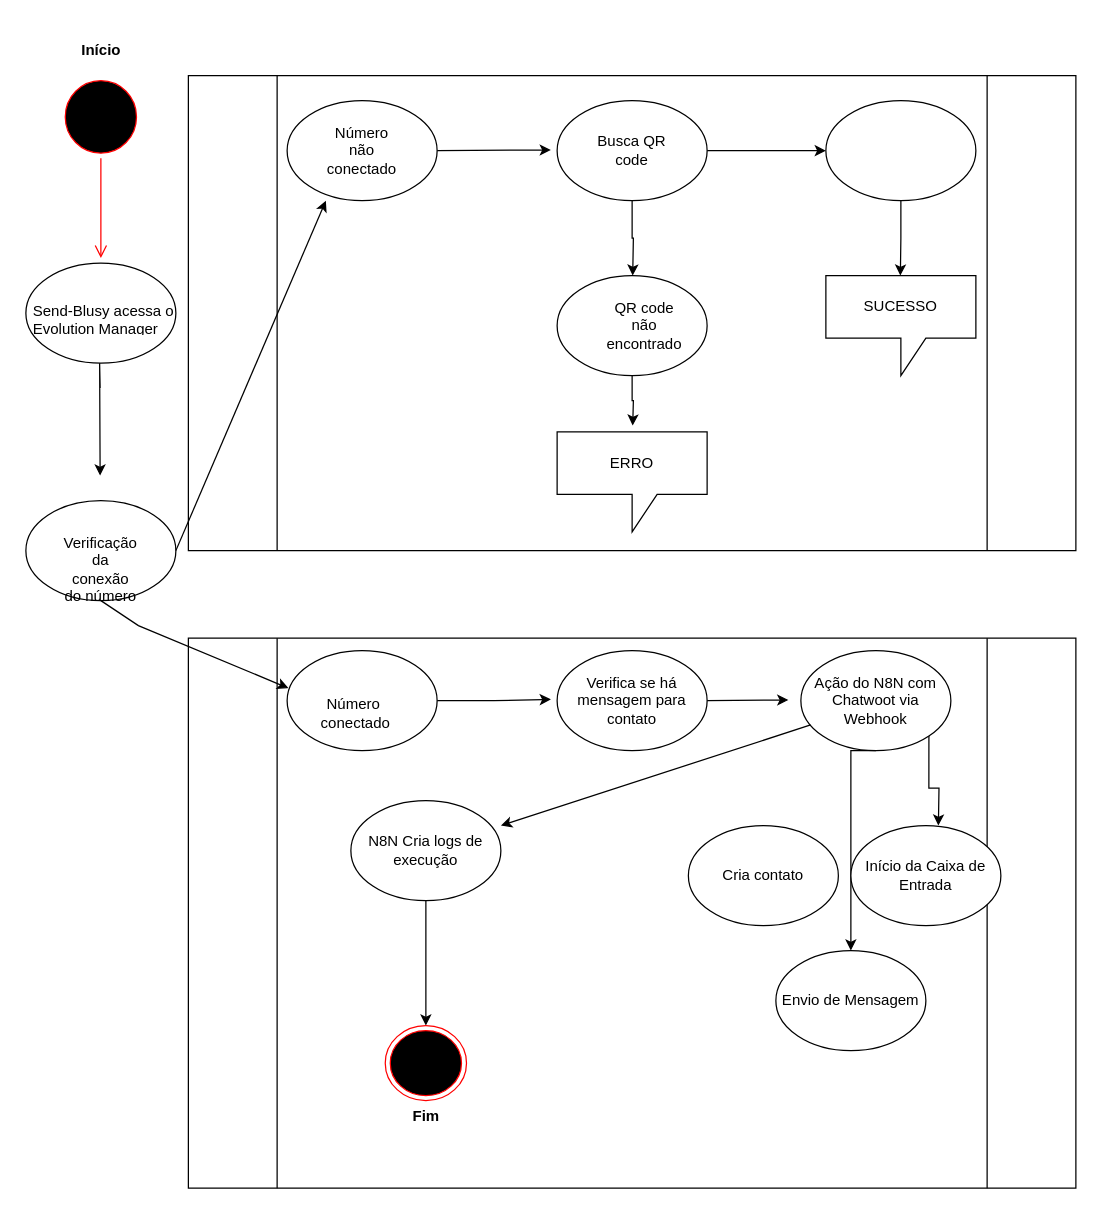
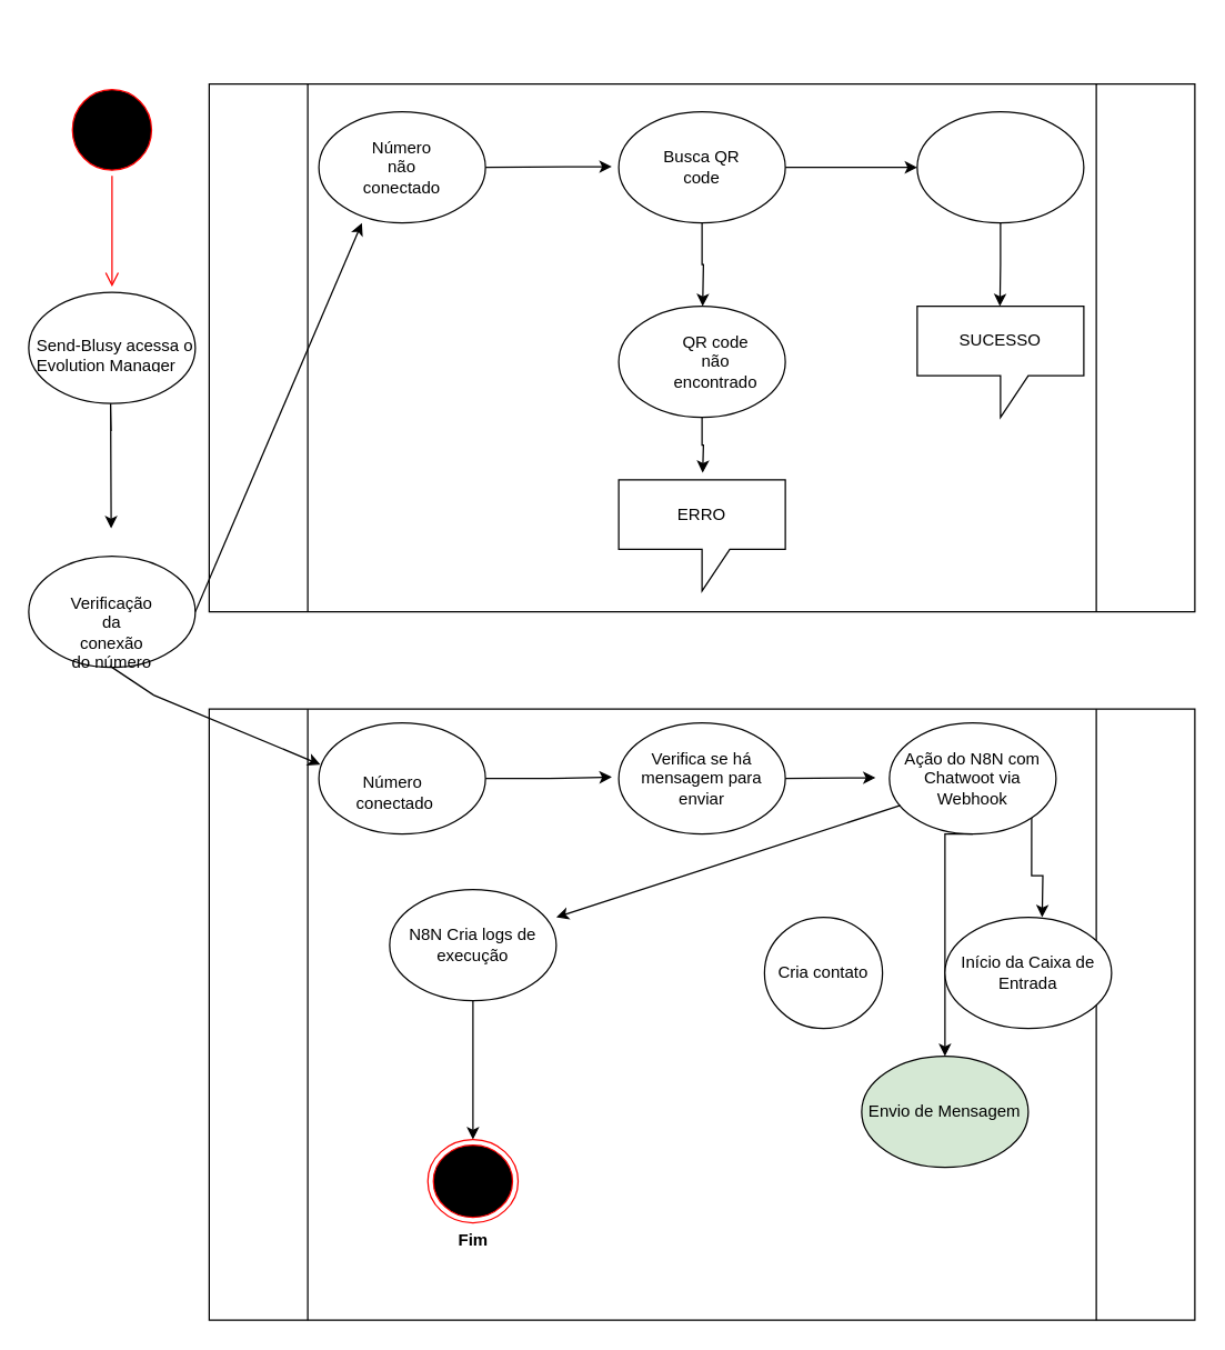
  <mxCell id="0" />
  <mxCell id="1" parent="0" />
  <mxCell id="2" value="" style="shape=process;whiteSpace=wrap;html=1;backgroundOutline=1;movable=0;resizable=0;rotatable=0;deletable=0;editable=0;locked=1;connectable=0;" vertex="1" parent="1"><mxGeometry x="150" y="60" width="710" height="380" as="geometry" /></mxCell>
  <mxCell id="3" value="" style="ellipse;whiteSpace=wrap;html=1;" vertex="1" parent="1"><mxGeometry x="20" y="210" width="120" height="80" as="geometry" /></mxCell>
- <mxCell id="4" value="Início" style="text;align=center;fontStyle=1;verticalAlign=middle;spacingLeft=3;spacingRight=3;strokeColor=none;rotatable=0;points=[[0,0.5],[1,0.5]];portConstraint=eastwest;html=1;" vertex="1" parent="1"><mxGeometry x="25" y="20" width="110" height="40" as="geometry" /></mxCell>
  <mxCell id="5" value="" style="ellipse;html=1;shape=startState;fillColor=#000000;strokeColor=#ff0000;" vertex="1" parent="1"><mxGeometry x="47.5" y="60" width="65" height="66" as="geometry" /></mxCell>
  <mxCell id="6" value="" style="edgeStyle=orthogonalEdgeStyle;html=1;verticalAlign=bottom;endArrow=open;endSize=8;strokeColor=#ff0000;rounded=0;" edge="1" source="5" parent="1"><mxGeometry relative="1" as="geometry"><mxPoint x="80" y="206" as="targetPoint" /></mxGeometry></mxCell>
  <mxCell id="7" value="Send-Blusy acessa o Evolution Manager" style="text;strokeColor=none;fillColor=none;spacingLeft=4;spacingRight=4;overflow=hidden;rotatable=0;points=[[0,0.5],[1,0.5]];portConstraint=eastwest;fontSize=12;whiteSpace=wrap;html=1;" vertex="1" parent="1"><mxGeometry x="20" y="235" width="160" height="30" as="geometry" /></mxCell>
  <mxCell id="8" value="" style="endArrow=classic;html=1;rounded=0;" edge="1" parent="1"><mxGeometry width="50" height="50" relative="1" as="geometry"><mxPoint x="79.41" y="310" as="sourcePoint" /><mxPoint x="79.41" y="380" as="targetPoint" /><Array as="points"><mxPoint x="79" y="290" /></Array></mxGeometry></mxCell>
  <mxCell id="9" value="" style="ellipse;whiteSpace=wrap;html=1;" vertex="1" parent="1"><mxGeometry x="20" y="400" width="120" height="80" as="geometry" /></mxCell>
  <mxCell id="10" value="Verificação da conexão do número" style="text;html=1;align=center;verticalAlign=middle;whiteSpace=wrap;rounded=0;" vertex="1" parent="1"><mxGeometry x="50" y="440" width="60" height="30" as="geometry" /></mxCell>
  <mxCell id="11" value="" style="endArrow=classic;html=1;rounded=0;exitX=1;exitY=0.5;exitDx=0;exitDy=0;" edge="1" parent="1" source="9"><mxGeometry x="0.929" y="-30" width="50" height="50" relative="1" as="geometry"><mxPoint x="150" y="440" as="sourcePoint" /><mxPoint x="260" y="160" as="targetPoint" /><mxPoint as="offset" /></mxGeometry></mxCell>
  <mxCell id="12" style="edgeStyle=orthogonalEdgeStyle;rounded=0;orthogonalLoop=1;jettySize=auto;html=1;exitX=1;exitY=0.5;exitDx=0;exitDy=0;" edge="1" parent="1" source="13"><mxGeometry relative="1" as="geometry"><mxPoint x="440" y="119.471" as="targetPoint" /></mxGeometry></mxCell>
  <mxCell id="13" value="" style="ellipse;whiteSpace=wrap;html=1;" vertex="1" parent="1"><mxGeometry x="229" y="80" width="120" height="80" as="geometry" /></mxCell>
  <mxCell id="14" value="Número não conectado" style="text;html=1;align=center;verticalAlign=middle;whiteSpace=wrap;rounded=0;" vertex="1" parent="1"><mxGeometry x="259" y="105" width="60" height="30" as="geometry" /></mxCell>
  <mxCell id="15" value="" style="shape=process;whiteSpace=wrap;html=1;backgroundOutline=1;movable=0;resizable=0;rotatable=0;deletable=0;editable=0;locked=1;connectable=0;" vertex="1" parent="1"><mxGeometry x="150" y="510" width="710" height="440" as="geometry" /></mxCell>
  <mxCell id="16" style="edgeStyle=orthogonalEdgeStyle;rounded=0;orthogonalLoop=1;jettySize=auto;html=1;exitX=1;exitY=0.5;exitDx=0;exitDy=0;" edge="1" parent="1" source="17"><mxGeometry relative="1" as="geometry"><mxPoint x="440" y="559" as="targetPoint" /></mxGeometry></mxCell>
  <mxCell id="17" value="" style="ellipse;whiteSpace=wrap;html=1;" vertex="1" parent="1"><mxGeometry x="229" y="520" width="120" height="80" as="geometry" /></mxCell>
  <mxCell id="18" value="Número&amp;nbsp; conectado" style="text;html=1;align=center;verticalAlign=middle;whiteSpace=wrap;rounded=0;" vertex="1" parent="1"><mxGeometry x="254" y="555" width="60" height="30" as="geometry" /></mxCell>
  <mxCell id="19" value="" style="endArrow=classic;html=1;rounded=0;exitX=0.5;exitY=1;exitDx=0;exitDy=0;movable=1;resizable=1;rotatable=1;deletable=1;editable=1;locked=0;connectable=1;" edge="1" parent="1" source="9"><mxGeometry width="50" height="50" relative="1" as="geometry"><mxPoint x="80" y="520" as="sourcePoint" /><mxPoint x="230" y="550" as="targetPoint" /><Array as="points"><mxPoint x="110" y="500" /><mxPoint x="230" y="550" /></Array></mxGeometry></mxCell>
  <mxCell id="20" style="edgeStyle=orthogonalEdgeStyle;rounded=0;orthogonalLoop=1;jettySize=auto;html=1;exitX=1;exitY=0.5;exitDx=0;exitDy=0;" edge="1" parent="1" source="22"><mxGeometry relative="1" as="geometry"><mxPoint x="660" y="120" as="targetPoint" /></mxGeometry></mxCell>
  <mxCell id="21" style="edgeStyle=orthogonalEdgeStyle;rounded=0;orthogonalLoop=1;jettySize=auto;html=1;exitX=0.5;exitY=1;exitDx=0;exitDy=0;" edge="1" parent="1" source="22"><mxGeometry relative="1" as="geometry"><mxPoint x="505.471" y="220" as="targetPoint" /></mxGeometry></mxCell>
  <mxCell id="22" value="" style="ellipse;whiteSpace=wrap;html=1;" vertex="1" parent="1"><mxGeometry x="445" y="80" width="120" height="80" as="geometry" /></mxCell>
  <mxCell id="23" value="Busca QR code" style="text;html=1;align=center;verticalAlign=middle;whiteSpace=wrap;rounded=0;" vertex="1" parent="1"><mxGeometry x="475" y="105" width="60" height="30" as="geometry" /></mxCell>
  <mxCell id="24" style="edgeStyle=orthogonalEdgeStyle;rounded=0;orthogonalLoop=1;jettySize=auto;html=1;exitX=0.5;exitY=1;exitDx=0;exitDy=0;" edge="1" parent="1" source="25"><mxGeometry relative="1" as="geometry"><mxPoint x="719.588" y="220" as="targetPoint" /></mxGeometry></mxCell>
  <mxCell id="25" value="" style="ellipse;whiteSpace=wrap;html=1;" vertex="1" parent="1"><mxGeometry x="660" y="80" width="120" height="80" as="geometry" /></mxCell>
  <mxCell id="26" style="edgeStyle=orthogonalEdgeStyle;rounded=0;orthogonalLoop=1;jettySize=auto;html=1;exitX=0.5;exitY=1;exitDx=0;exitDy=0;" edge="1" parent="1" source="27"><mxGeometry relative="1" as="geometry"><mxPoint x="505.471" y="340" as="targetPoint" /></mxGeometry></mxCell>
  <mxCell id="27" value="" style="ellipse;whiteSpace=wrap;html=1;" vertex="1" parent="1"><mxGeometry x="445" y="220" width="120" height="80" as="geometry" /></mxCell>
  <mxCell id="28" value="QR code não encontrado" style="text;html=1;align=center;verticalAlign=middle;whiteSpace=wrap;rounded=0;" vertex="1" parent="1"><mxGeometry x="485" y="245" width="60" height="30" as="geometry" /></mxCell>
  <mxCell id="29" value="ERRO" style="shape=callout;whiteSpace=wrap;html=1;perimeter=calloutPerimeter;" vertex="1" parent="1"><mxGeometry x="445" y="345" width="120" height="80" as="geometry" /></mxCell>
  <mxCell id="30" value="SUCESSO" style="shape=callout;whiteSpace=wrap;html=1;perimeter=calloutPerimeter;" vertex="1" parent="1"><mxGeometry x="660" y="220" width="120" height="80" as="geometry" /></mxCell>
  <mxCell id="31" style="edgeStyle=orthogonalEdgeStyle;rounded=0;orthogonalLoop=1;jettySize=auto;html=1;exitX=1;exitY=0.5;exitDx=0;exitDy=0;" edge="1" parent="1" source="32"><mxGeometry relative="1" as="geometry"><mxPoint x="630" y="559.471" as="targetPoint" /></mxGeometry></mxCell>
- <mxCell id="32" value="Verifica se há mensagem para contato" style="ellipse;whiteSpace=wrap;html=1;" vertex="1" parent="1"><mxGeometry x="445" y="520" width="120" height="80" as="geometry" /></mxCell>
+ <mxCell id="32" value="Verifica se há mensagem para enviar" style="ellipse;whiteSpace=wrap;html=1;" vertex="1" parent="1"><mxGeometry x="445" y="520" width="120" height="80" as="geometry" /></mxCell>
  <mxCell id="33" style="edgeStyle=orthogonalEdgeStyle;rounded=0;orthogonalLoop=1;jettySize=auto;html=1;exitX=1;exitY=1;exitDx=0;exitDy=0;" edge="1" parent="1" source="35"><mxGeometry relative="1" as="geometry"><mxPoint x="750" y="660" as="targetPoint" /></mxGeometry></mxCell>
  <mxCell id="34" style="edgeStyle=orthogonalEdgeStyle;rounded=0;orthogonalLoop=1;jettySize=auto;html=1;exitX=0.5;exitY=1;exitDx=0;exitDy=0;" edge="1" parent="1" source="35"><mxGeometry relative="1" as="geometry"><mxPoint x="680" y="760" as="targetPoint" /><Array as="points"><mxPoint x="680" y="600" /></Array></mxGeometry></mxCell>
  <mxCell id="35" value="Ação do N8N com Chatwoot via Webhook" style="ellipse;whiteSpace=wrap;html=1;" vertex="1" parent="1"><mxGeometry x="640" y="520" width="120" height="80" as="geometry" /></mxCell>
- <mxCell id="36" value="Cria contato" style="ellipse;whiteSpace=wrap;html=1;" vertex="1" parent="1"><mxGeometry x="550" y="660" width="120" height="80" as="geometry" /></mxCell>
- <mxCell id="37" value="Envio de Mensagem" style="ellipse;whiteSpace=wrap;html=1;" vertex="1" parent="1"><mxGeometry x="620" y="760" width="120" height="80" as="geometry" /></mxCell>
+ <mxCell id="36" value="Cria contato" style="ellipse;whiteSpace=wrap;html=1;" vertex="1" parent="1"><mxGeometry x="550" y="660" width="85" height="80" as="geometry" /></mxCell>
+ <mxCell id="37" value="Envio de Mensagem" style="ellipse;whiteSpace=wrap;html=1;fillColor=#d5e8d4;" vertex="1" parent="1"><mxGeometry x="620" y="760" width="120" height="80" as="geometry" /></mxCell>
  <mxCell id="38" value="Início da Caixa de Entrada" style="ellipse;whiteSpace=wrap;html=1;" vertex="1" parent="1"><mxGeometry x="680" y="660" width="120" height="80" as="geometry" /></mxCell>
  <mxCell id="39" value="" style="endArrow=classic;html=1;rounded=0;exitX=0.065;exitY=0.743;exitDx=0;exitDy=0;exitPerimeter=0;" edge="1" parent="1" source="35"><mxGeometry width="50" height="50" relative="1" as="geometry"><mxPoint x="420" y="680" as="sourcePoint" /><mxPoint x="400" y="660" as="targetPoint" /></mxGeometry></mxCell>
  <mxCell id="40" style="edgeStyle=orthogonalEdgeStyle;rounded=0;orthogonalLoop=1;jettySize=auto;html=1;exitX=0.5;exitY=1;exitDx=0;exitDy=0;" edge="1" parent="1" source="41"><mxGeometry relative="1" as="geometry"><mxPoint x="340" y="820" as="targetPoint" /></mxGeometry></mxCell>
  <mxCell id="41" value="N8N Cria logs de execução" style="ellipse;whiteSpace=wrap;html=1;" vertex="1" parent="1"><mxGeometry x="280" y="640" width="120" height="80" as="geometry" /></mxCell>
  <mxCell id="42" value="" style="ellipse;html=1;shape=endState;fillColor=#000000;strokeColor=#ff0000;" vertex="1" parent="1"><mxGeometry x="307.5" y="820" width="65" height="60" as="geometry" /></mxCell>
  <mxCell id="43" value="Fim" style="text;align=center;fontStyle=1;verticalAlign=middle;spacingLeft=3;spacingRight=3;strokeColor=none;rotatable=0;points=[[0,0.5],[1,0.5]];portConstraint=eastwest;html=1;" vertex="1" parent="1"><mxGeometry x="300" y="880" width="80" height="26" as="geometry" /></mxCell>
